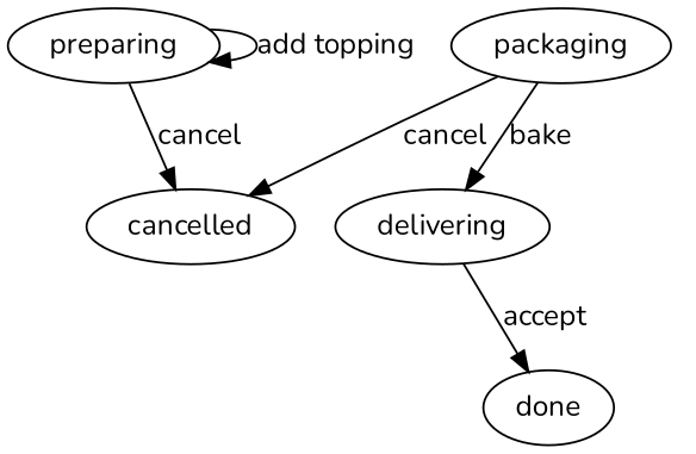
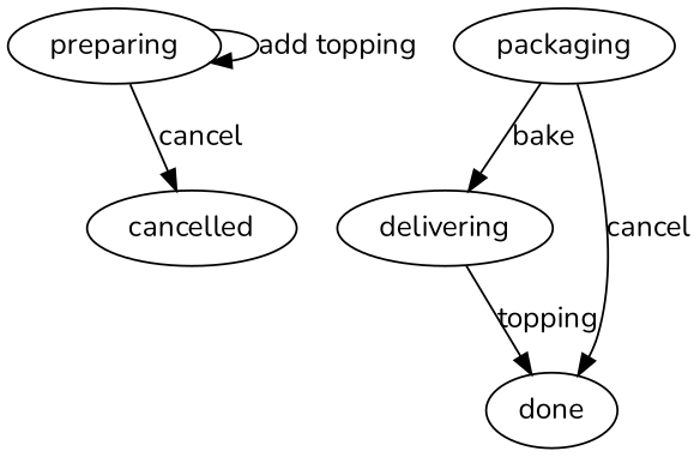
  digraph {
    fontname=Nunito
    node [fontname=Nunito]
    edge [fontname=Nunito]
    preparing
    cancelled
    packaging
    delivering
    done
    preparing -> preparing [label="add topping"]
    preparing -> cancelled [label=cancel]
-   packaging -> cancelled [label=cancel]
+   packaging -> done [label=cancel]
    packaging -> delivering [label=bake]
-   delivering -> done [label=accept]
+   delivering -> done [label=topping]
  }
